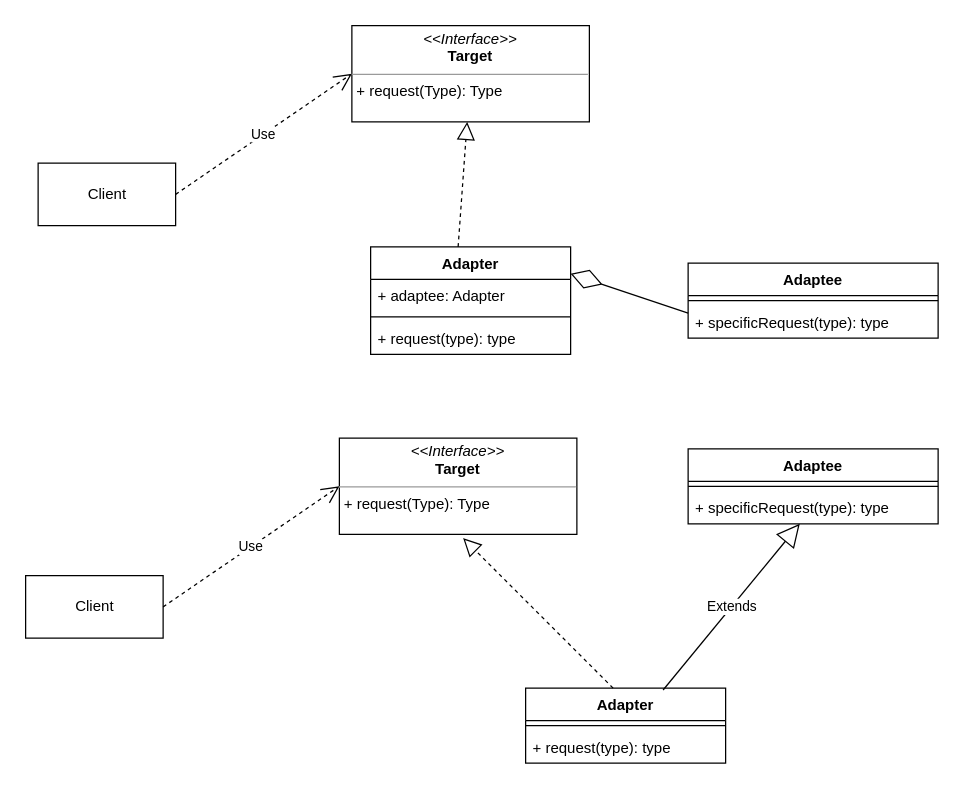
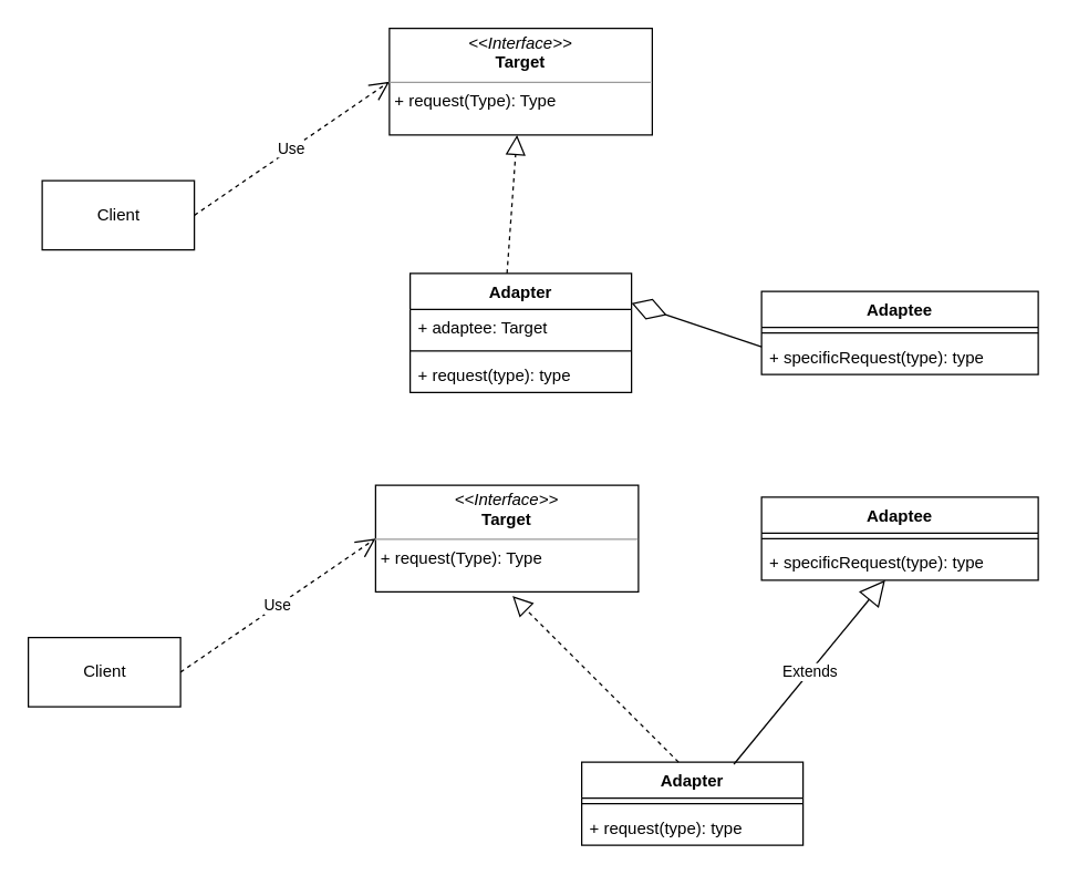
  <mxCell id="0" />
  <mxCell id="1" parent="0" />
  <mxCell id="2" value="Adaptee" style="swimlane;fontStyle=1;align=center;verticalAlign=top;childLayout=stackLayout;horizontal=1;startSize=26;horizontalStack=0;resizeParent=1;resizeParentMax=0;resizeLast=0;collapsible=1;marginBottom=0;" parent="1" vertex="1"><mxGeometry x="550" y="210" width="200" height="60" as="geometry" /></mxCell>
  <mxCell id="3" value="" style="line;strokeWidth=1;fillColor=none;align=left;verticalAlign=middle;spacingTop=-1;spacingLeft=3;spacingRight=3;rotatable=0;labelPosition=right;points=[];portConstraint=eastwest;" parent="2" vertex="1"><mxGeometry y="26" width="200" height="8" as="geometry" /></mxCell>
  <mxCell id="4" value="" style="endArrow=diamondThin;endFill=0;endSize=24;html=1;entryX=1;entryY=0.25;entryDx=0;entryDy=0;" parent="2" target="7" edge="1"><mxGeometry width="160" relative="1" as="geometry"><mxPoint y="40" as="sourcePoint" /><mxPoint x="-190" y="30" as="targetPoint" /></mxGeometry></mxCell>
  <mxCell id="5" value="+ specificRequest(type): type" style="text;strokeColor=none;fillColor=none;align=left;verticalAlign=top;spacingLeft=4;spacingRight=4;overflow=hidden;rotatable=0;points=[[0,0.5],[1,0.5]];portConstraint=eastwest;" parent="2" vertex="1"><mxGeometry y="34" width="200" height="26" as="geometry" /></mxCell>
  <mxCell id="6" value="&lt;p style=&quot;margin: 0px ; margin-top: 4px ; text-align: center&quot;&gt;&lt;i&gt;&amp;lt;&amp;lt;Interface&amp;gt;&amp;gt;&lt;/i&gt;&lt;br&gt;&lt;b&gt;Target&lt;/b&gt;&lt;/p&gt;&lt;hr size=&quot;1&quot;&gt;&lt;p style=&quot;margin: 0px ; margin-left: 4px&quot;&gt;+ request(Type): Type&lt;br&gt;&lt;/p&gt;" style="verticalAlign=top;align=left;overflow=fill;fontSize=12;fontFamily=Helvetica;html=1;" parent="1" vertex="1"><mxGeometry x="281" y="20" width="190" height="77" as="geometry" /></mxCell>
  <mxCell id="7" value="Adapter" style="swimlane;fontStyle=1;align=center;verticalAlign=top;childLayout=stackLayout;horizontal=1;startSize=26;horizontalStack=0;resizeParent=1;resizeParentMax=0;resizeLast=0;collapsible=1;marginBottom=0;" parent="1" vertex="1"><mxGeometry x="296" y="197" width="160" height="86" as="geometry" /></mxCell>
  <mxCell id="8" value="" style="endArrow=block;dashed=1;endFill=0;endSize=12;html=1;" parent="7" target="6" edge="1"><mxGeometry width="160" relative="1" as="geometry"><mxPoint x="70" as="sourcePoint" /><mxPoint x="70" y="-100" as="targetPoint" /></mxGeometry></mxCell>
- <mxCell id="9" value="+ adaptee: Adapter" style="text;strokeColor=none;fillColor=none;align=left;verticalAlign=top;spacingLeft=4;spacingRight=4;overflow=hidden;rotatable=0;points=[[0,0.5],[1,0.5]];portConstraint=eastwest;" parent="7" vertex="1"><mxGeometry y="26" width="160" height="26" as="geometry" /></mxCell>
+ <mxCell id="9" value="+ adaptee: Target" style="text;strokeColor=none;fillColor=none;align=left;verticalAlign=top;spacingLeft=4;spacingRight=4;overflow=hidden;rotatable=0;points=[[0,0.5],[1,0.5]];portConstraint=eastwest;" parent="7" vertex="1"><mxGeometry y="26" width="160" height="26" as="geometry" /></mxCell>
  <mxCell id="10" value="" style="line;strokeWidth=1;fillColor=none;align=left;verticalAlign=middle;spacingTop=-1;spacingLeft=3;spacingRight=3;rotatable=0;labelPosition=right;points=[];portConstraint=eastwest;" parent="7" vertex="1"><mxGeometry y="52" width="160" height="8" as="geometry" /></mxCell>
  <mxCell id="11" value="+ request(type): type" style="text;strokeColor=none;fillColor=none;align=left;verticalAlign=top;spacingLeft=4;spacingRight=4;overflow=hidden;rotatable=0;points=[[0,0.5],[1,0.5]];portConstraint=eastwest;" parent="7" vertex="1"><mxGeometry y="60" width="160" height="26" as="geometry" /></mxCell>
  <mxCell id="12" value="Client" style="html=1;" parent="1" vertex="1"><mxGeometry x="30" y="130" width="110" height="50" as="geometry" /></mxCell>
  <mxCell id="13" value="Use" style="endArrow=open;endSize=12;dashed=1;html=1;entryX=0;entryY=0.5;entryDx=0;entryDy=0;exitX=1;exitY=0.5;exitDx=0;exitDy=0;" parent="1" source="12" target="6" edge="1"><mxGeometry width="160" relative="1" as="geometry"><mxPoint x="130" y="40" as="sourcePoint" /><mxPoint x="290" y="40" as="targetPoint" /></mxGeometry></mxCell>
  <mxCell id="14" value="Adaptee" style="swimlane;fontStyle=1;align=center;verticalAlign=top;childLayout=stackLayout;horizontal=1;startSize=26;horizontalStack=0;resizeParent=1;resizeParentMax=0;resizeLast=0;collapsible=1;marginBottom=0;" parent="1" vertex="1"><mxGeometry x="550" y="358.5" width="200" height="60" as="geometry" /></mxCell>
  <mxCell id="15" value="" style="line;strokeWidth=1;fillColor=none;align=left;verticalAlign=middle;spacingTop=-1;spacingLeft=3;spacingRight=3;rotatable=0;labelPosition=right;points=[];portConstraint=eastwest;" parent="14" vertex="1"><mxGeometry y="26" width="200" height="8" as="geometry" /></mxCell>
  <mxCell id="16" value="+ specificRequest(type): type" style="text;strokeColor=none;fillColor=none;align=left;verticalAlign=top;spacingLeft=4;spacingRight=4;overflow=hidden;rotatable=0;points=[[0,0.5],[1,0.5]];portConstraint=eastwest;" parent="14" vertex="1"><mxGeometry y="34" width="200" height="26" as="geometry" /></mxCell>
  <mxCell id="17" value="&lt;p style=&quot;margin: 0px ; margin-top: 4px ; text-align: center&quot;&gt;&lt;i&gt;&amp;lt;&amp;lt;Interface&amp;gt;&amp;gt;&lt;/i&gt;&lt;br&gt;&lt;b&gt;Target&lt;/b&gt;&lt;/p&gt;&lt;hr size=&quot;1&quot;&gt;&lt;p style=&quot;margin: 0px ; margin-left: 4px&quot;&gt;+ request(Type): Type&lt;br&gt;&lt;/p&gt;" style="verticalAlign=top;align=left;overflow=fill;fontSize=12;fontFamily=Helvetica;html=1;" parent="1" vertex="1"><mxGeometry x="271" y="350" width="190" height="77" as="geometry" /></mxCell>
  <mxCell id="18" value="Adapter" style="swimlane;fontStyle=1;align=center;verticalAlign=top;childLayout=stackLayout;horizontal=1;startSize=26;horizontalStack=0;resizeParent=1;resizeParentMax=0;resizeLast=0;collapsible=1;marginBottom=0;" parent="1" vertex="1"><mxGeometry x="420" y="550" width="160" height="60" as="geometry" /></mxCell>
  <mxCell id="19" value="" style="endArrow=block;dashed=1;endFill=0;endSize=12;html=1;" parent="18" edge="1"><mxGeometry width="160" relative="1" as="geometry"><mxPoint x="70" as="sourcePoint" /><mxPoint x="-50" y="-120" as="targetPoint" /></mxGeometry></mxCell>
  <mxCell id="20" value="Extends" style="endArrow=block;endSize=16;endFill=0;html=1;" parent="18" target="16" edge="1"><mxGeometry width="160" relative="1" as="geometry"><mxPoint x="110" y="1.5" as="sourcePoint" /><mxPoint x="270" y="1.5" as="targetPoint" /></mxGeometry></mxCell>
  <mxCell id="21" value="" style="line;strokeWidth=1;fillColor=none;align=left;verticalAlign=middle;spacingTop=-1;spacingLeft=3;spacingRight=3;rotatable=0;labelPosition=right;points=[];portConstraint=eastwest;" parent="18" vertex="1"><mxGeometry y="26" width="160" height="8" as="geometry" /></mxCell>
  <mxCell id="22" value="+ request(type): type" style="text;strokeColor=none;fillColor=none;align=left;verticalAlign=top;spacingLeft=4;spacingRight=4;overflow=hidden;rotatable=0;points=[[0,0.5],[1,0.5]];portConstraint=eastwest;" parent="18" vertex="1"><mxGeometry y="34" width="160" height="26" as="geometry" /></mxCell>
  <mxCell id="23" value="Client" style="html=1;" parent="1" vertex="1"><mxGeometry x="20" y="460" width="110" height="50" as="geometry" /></mxCell>
  <mxCell id="24" value="Use" style="endArrow=open;endSize=12;dashed=1;html=1;entryX=0;entryY=0.5;entryDx=0;entryDy=0;exitX=1;exitY=0.5;exitDx=0;exitDy=0;" parent="1" source="23" target="17" edge="1"><mxGeometry width="160" relative="1" as="geometry"><mxPoint x="120" y="370" as="sourcePoint" /><mxPoint x="280" y="370" as="targetPoint" /></mxGeometry></mxCell>
